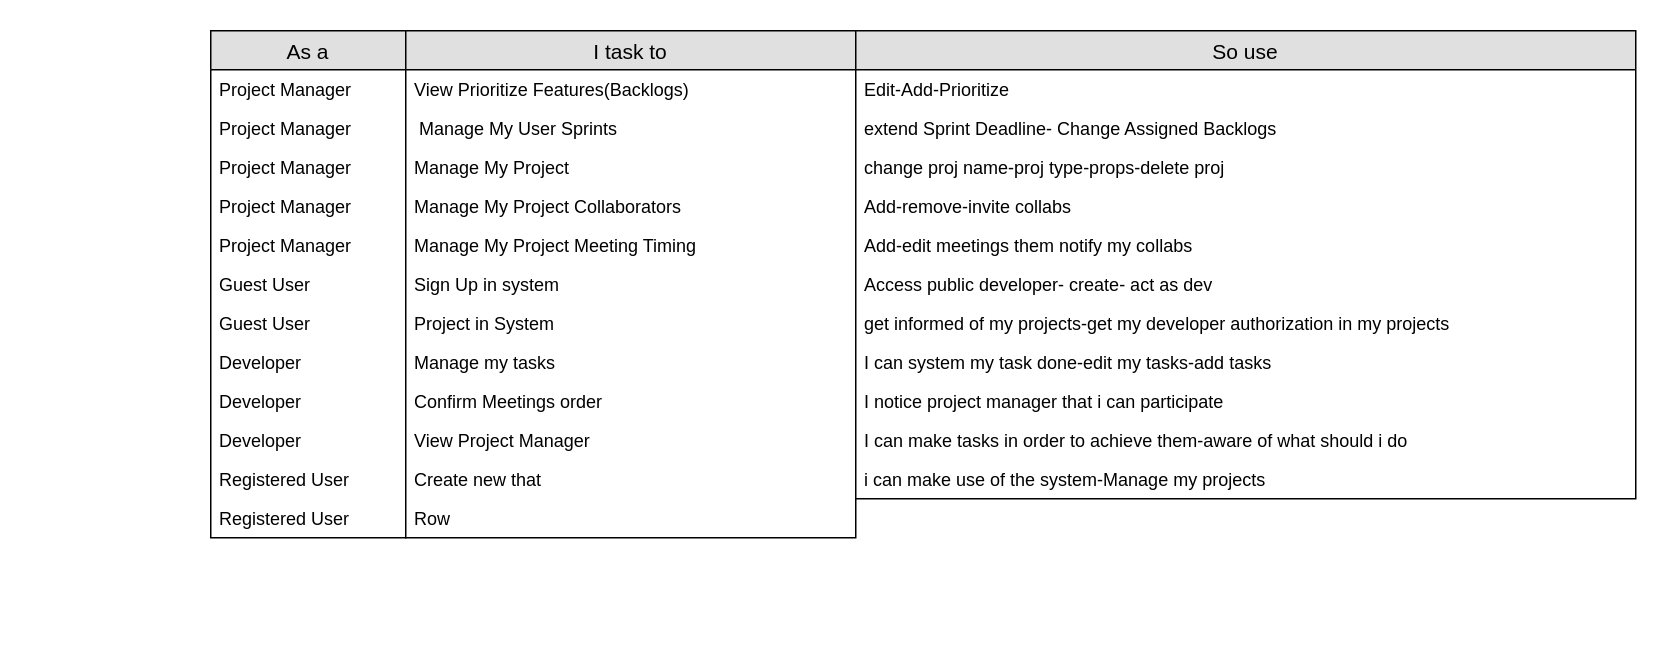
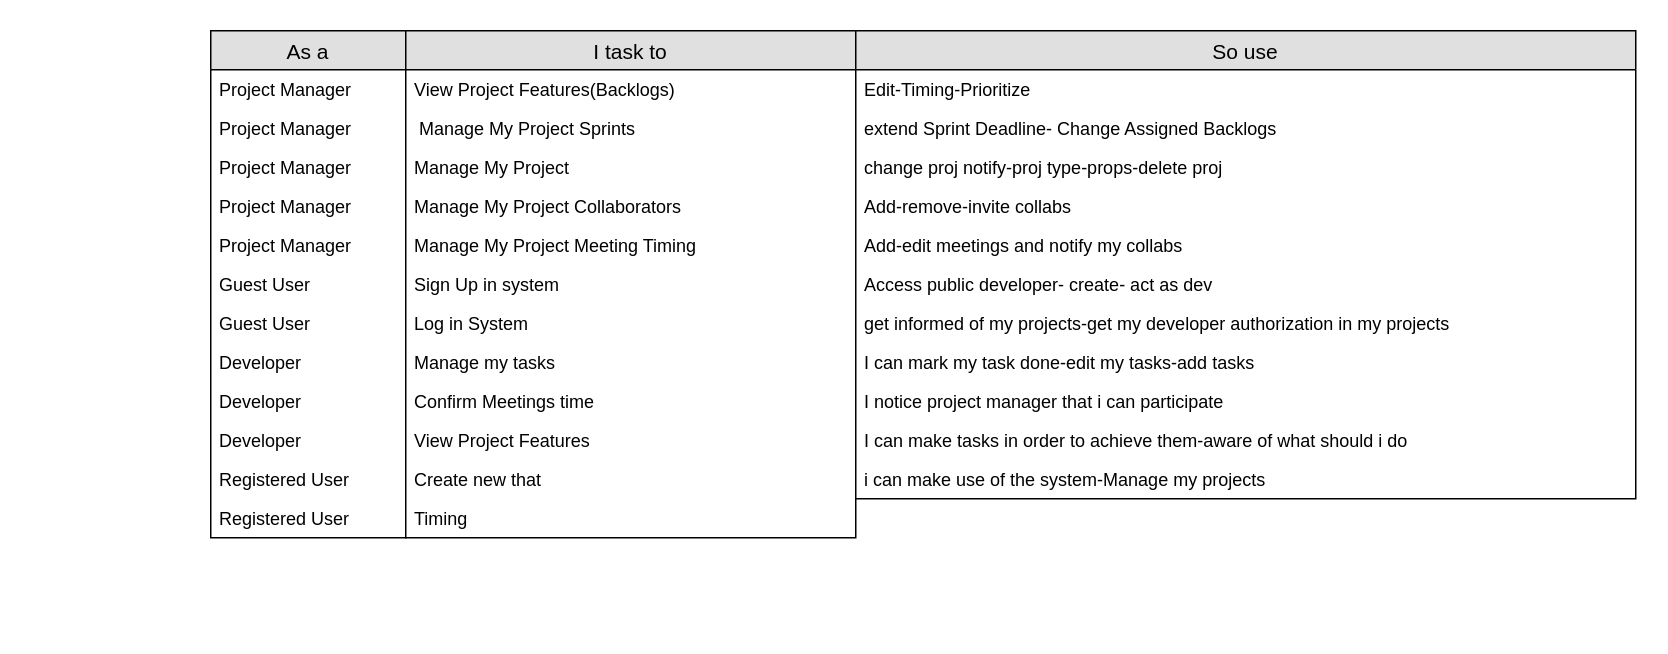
  <mxCell id="0" />
  <mxCell id="1" parent="0" />
  <mxCell id="2" value="As a" style="swimlane;fontStyle=0;childLayout=stackLayout;horizontal=1;startSize=26;fillColor=#e0e0e0;horizontalStack=0;resizeParent=1;resizeParentMax=0;resizeLast=0;collapsible=1;marginBottom=0;swimlaneFillColor=#ffffff;align=center;fontSize=14;" vertex="1" parent="1"><mxGeometry x="140" y="20" width="130" height="338" as="geometry" /></mxCell>
  <mxCell id="3" value="Project Manager" style="text;strokeColor=none;fillColor=none;spacingLeft=4;spacingRight=4;overflow=hidden;rotatable=0;points=[[0,0.5],[1,0.5]];portConstraint=eastwest;fontSize=12;" vertex="1" parent="2"><mxGeometry y="26" width="130" height="26" as="geometry" /></mxCell>
  <mxCell id="4" value="Project Manager" style="text;strokeColor=none;fillColor=none;spacingLeft=4;spacingRight=4;overflow=hidden;rotatable=0;points=[[0,0.5],[1,0.5]];portConstraint=eastwest;fontSize=12;" vertex="1" parent="2"><mxGeometry y="52" width="130" height="26" as="geometry" /></mxCell>
  <mxCell id="5" value="Project Manager" style="text;strokeColor=none;fillColor=none;spacingLeft=4;spacingRight=4;overflow=hidden;rotatable=0;points=[[0,0.5],[1,0.5]];portConstraint=eastwest;fontSize=12;" vertex="1" parent="2"><mxGeometry y="78" width="130" height="26" as="geometry" /></mxCell>
  <mxCell id="6" value="Project Manager" style="text;strokeColor=none;fillColor=none;spacingLeft=4;spacingRight=4;overflow=hidden;rotatable=0;points=[[0,0.5],[1,0.5]];portConstraint=eastwest;fontSize=12;" vertex="1" parent="2"><mxGeometry y="104" width="130" height="26" as="geometry" /></mxCell>
  <mxCell id="7" value="Project Manager" style="text;strokeColor=none;fillColor=none;spacingLeft=4;spacingRight=4;overflow=hidden;rotatable=0;points=[[0,0.5],[1,0.5]];portConstraint=eastwest;fontSize=12;" vertex="1" parent="2"><mxGeometry y="130" width="130" height="26" as="geometry" /></mxCell>
  <mxCell id="8" value="Guest User" style="text;strokeColor=none;fillColor=none;spacingLeft=4;spacingRight=4;overflow=hidden;rotatable=0;points=[[0,0.5],[1,0.5]];portConstraint=eastwest;fontSize=12;" vertex="1" parent="2"><mxGeometry y="156" width="130" height="26" as="geometry" /></mxCell>
  <mxCell id="9" value="Guest User" style="text;strokeColor=none;fillColor=none;spacingLeft=4;spacingRight=4;overflow=hidden;rotatable=0;points=[[0,0.5],[1,0.5]];portConstraint=eastwest;fontSize=12;" vertex="1" parent="2"><mxGeometry y="182" width="130" height="26" as="geometry" /></mxCell>
  <mxCell id="10" value="Developer" style="text;strokeColor=none;fillColor=none;spacingLeft=4;spacingRight=4;overflow=hidden;rotatable=0;points=[[0,0.5],[1,0.5]];portConstraint=eastwest;fontSize=12;" vertex="1" parent="2"><mxGeometry y="208" width="130" height="26" as="geometry" /></mxCell>
  <mxCell id="11" value="Developer" style="text;strokeColor=none;fillColor=none;spacingLeft=4;spacingRight=4;overflow=hidden;rotatable=0;points=[[0,0.5],[1,0.5]];portConstraint=eastwest;fontSize=12;" vertex="1" parent="2"><mxGeometry y="234" width="130" height="26" as="geometry" /></mxCell>
  <mxCell id="12" value="Developer" style="text;strokeColor=none;fillColor=none;spacingLeft=4;spacingRight=4;overflow=hidden;rotatable=0;points=[[0,0.5],[1,0.5]];portConstraint=eastwest;fontSize=12;" vertex="1" parent="2"><mxGeometry y="260" width="130" height="26" as="geometry" /></mxCell>
  <mxCell id="13" value="Registered User" style="text;strokeColor=none;fillColor=none;spacingLeft=4;spacingRight=4;overflow=hidden;rotatable=0;points=[[0,0.5],[1,0.5]];portConstraint=eastwest;fontSize=12;" vertex="1" parent="2"><mxGeometry y="286" width="130" height="26" as="geometry" /></mxCell>
  <mxCell id="14" value="Registered User" style="text;strokeColor=none;fillColor=none;spacingLeft=4;spacingRight=4;overflow=hidden;rotatable=0;points=[[0,0.5],[1,0.5]];portConstraint=eastwest;fontSize=12;" vertex="1" parent="2"><mxGeometry y="312" width="130" height="26" as="geometry" /></mxCell>
  <mxCell id="15" value="" style="text;fillColor=none;align=left;verticalAlign=middle;spacingTop=-1;spacingLeft=4;spacingRight=4;rotatable=0;labelPosition=right;points=[];portConstraint=eastwest;fontSize=12;" vertex="1" parent="1"><mxGeometry x="140" y="400" width="20" height="14" as="geometry" /></mxCell>
  <mxCell id="16" value="" style="text;fillColor=none;align=left;verticalAlign=middle;spacingTop=-1;spacingLeft=4;spacingRight=4;rotatable=0;labelPosition=right;points=[];portConstraint=eastwest;fontSize=12;" vertex="1" parent="1"><mxGeometry x="20" y="376" width="480" height="14" as="geometry" /></mxCell>
  <mxCell id="17" value="I task to" style="swimlane;fontStyle=0;childLayout=stackLayout;horizontal=1;startSize=26;fillColor=#e0e0e0;horizontalStack=0;resizeParent=1;resizeParentMax=0;resizeLast=0;collapsible=1;marginBottom=0;swimlaneFillColor=#ffffff;align=center;fontSize=14;" vertex="1" parent="1"><mxGeometry x="270" y="20" width="300" height="338" as="geometry" /></mxCell>
- <mxCell id="18" value="View Prioritize Features(Backlogs)" style="text;strokeColor=none;fillColor=none;spacingLeft=4;spacingRight=4;overflow=hidden;rotatable=0;points=[[0,0.5],[1,0.5]];portConstraint=eastwest;fontSize=12;" vertex="1" parent="17"><mxGeometry y="26" width="300" height="26" as="geometry" /></mxCell>
- <mxCell id="19" value=" Manage My User Sprints" style="text;strokeColor=none;fillColor=none;spacingLeft=4;spacingRight=4;overflow=hidden;rotatable=0;points=[[0,0.5],[1,0.5]];portConstraint=eastwest;fontSize=12;" vertex="1" parent="17"><mxGeometry y="52" width="300" height="26" as="geometry" /></mxCell>
+ <mxCell id="18" value="View Project Features(Backlogs)" style="text;strokeColor=none;fillColor=none;spacingLeft=4;spacingRight=4;overflow=hidden;rotatable=0;points=[[0,0.5],[1,0.5]];portConstraint=eastwest;fontSize=12;" vertex="1" parent="17"><mxGeometry y="26" width="300" height="26" as="geometry" /></mxCell>
+ <mxCell id="19" value=" Manage My Project Sprints" style="text;strokeColor=none;fillColor=none;spacingLeft=4;spacingRight=4;overflow=hidden;rotatable=0;points=[[0,0.5],[1,0.5]];portConstraint=eastwest;fontSize=12;" vertex="1" parent="17"><mxGeometry y="52" width="300" height="26" as="geometry" /></mxCell>
  <mxCell id="20" value="Manage My Project " style="text;strokeColor=none;fillColor=none;spacingLeft=4;spacingRight=4;overflow=hidden;rotatable=0;points=[[0,0.5],[1,0.5]];portConstraint=eastwest;fontSize=12;" vertex="1" parent="17"><mxGeometry y="78" width="300" height="26" as="geometry" /></mxCell>
  <mxCell id="21" value="Manage My Project Collaborators" style="text;strokeColor=none;fillColor=none;spacingLeft=4;spacingRight=4;overflow=hidden;rotatable=0;points=[[0,0.5],[1,0.5]];portConstraint=eastwest;fontSize=12;" vertex="1" parent="17"><mxGeometry y="104" width="300" height="26" as="geometry" /></mxCell>
  <mxCell id="22" value="Manage My Project Meeting Timing" style="text;strokeColor=none;fillColor=none;spacingLeft=4;spacingRight=4;overflow=hidden;rotatable=0;points=[[0,0.5],[1,0.5]];portConstraint=eastwest;fontSize=12;" vertex="1" parent="17"><mxGeometry y="130" width="300" height="26" as="geometry" /></mxCell>
  <mxCell id="23" value="Sign Up in system" style="text;strokeColor=none;fillColor=none;spacingLeft=4;spacingRight=4;overflow=hidden;rotatable=0;points=[[0,0.5],[1,0.5]];portConstraint=eastwest;fontSize=12;" vertex="1" parent="17"><mxGeometry y="156" width="300" height="26" as="geometry" /></mxCell>
- <mxCell id="24" value="Project in System" style="text;strokeColor=none;fillColor=none;spacingLeft=4;spacingRight=4;overflow=hidden;rotatable=0;points=[[0,0.5],[1,0.5]];portConstraint=eastwest;fontSize=12;" vertex="1" parent="17"><mxGeometry y="182" width="300" height="26" as="geometry" /></mxCell>
+ <mxCell id="24" value="Log in System" style="text;strokeColor=none;fillColor=none;spacingLeft=4;spacingRight=4;overflow=hidden;rotatable=0;points=[[0,0.5],[1,0.5]];portConstraint=eastwest;fontSize=12;" vertex="1" parent="17"><mxGeometry y="182" width="300" height="26" as="geometry" /></mxCell>
  <mxCell id="25" value="Manage my tasks" style="text;strokeColor=none;fillColor=none;spacingLeft=4;spacingRight=4;overflow=hidden;rotatable=0;points=[[0,0.5],[1,0.5]];portConstraint=eastwest;fontSize=12;" vertex="1" parent="17"><mxGeometry y="208" width="300" height="26" as="geometry" /></mxCell>
- <mxCell id="26" value="Confirm Meetings order" style="text;strokeColor=none;fillColor=none;spacingLeft=4;spacingRight=4;overflow=hidden;rotatable=0;points=[[0,0.5],[1,0.5]];portConstraint=eastwest;fontSize=12;" vertex="1" parent="17"><mxGeometry y="234" width="300" height="26" as="geometry" /></mxCell>
- <mxCell id="27" value="View Project Manager" style="text;strokeColor=none;fillColor=none;spacingLeft=4;spacingRight=4;overflow=hidden;rotatable=0;points=[[0,0.5],[1,0.5]];portConstraint=eastwest;fontSize=12;" vertex="1" parent="17"><mxGeometry y="260" width="300" height="26" as="geometry" /></mxCell>
+ <mxCell id="26" value="Confirm Meetings time" style="text;strokeColor=none;fillColor=none;spacingLeft=4;spacingRight=4;overflow=hidden;rotatable=0;points=[[0,0.5],[1,0.5]];portConstraint=eastwest;fontSize=12;" vertex="1" parent="17"><mxGeometry y="234" width="300" height="26" as="geometry" /></mxCell>
+ <mxCell id="27" value="View Project Features" style="text;strokeColor=none;fillColor=none;spacingLeft=4;spacingRight=4;overflow=hidden;rotatable=0;points=[[0,0.5],[1,0.5]];portConstraint=eastwest;fontSize=12;" vertex="1" parent="17"><mxGeometry y="260" width="300" height="26" as="geometry" /></mxCell>
  <mxCell id="28" value="Create new that" style="text;strokeColor=none;fillColor=none;spacingLeft=4;spacingRight=4;overflow=hidden;rotatable=0;points=[[0,0.5],[1,0.5]];portConstraint=eastwest;fontSize=12;" vertex="1" parent="17"><mxGeometry y="286" width="300" height="26" as="geometry" /></mxCell>
- <mxCell id="29" value="Row" style="text;strokeColor=none;fillColor=none;spacingLeft=4;spacingRight=4;overflow=hidden;rotatable=0;points=[[0,0.5],[1,0.5]];portConstraint=eastwest;fontSize=12;" vertex="1" parent="17"><mxGeometry y="312" width="300" height="26" as="geometry" /></mxCell>
+ <mxCell id="29" value="Timing" style="text;strokeColor=none;fillColor=none;spacingLeft=4;spacingRight=4;overflow=hidden;rotatable=0;points=[[0,0.5],[1,0.5]];portConstraint=eastwest;fontSize=12;" vertex="1" parent="17"><mxGeometry y="312" width="300" height="26" as="geometry" /></mxCell>
  <mxCell id="30" value="So use" style="swimlane;fontStyle=0;childLayout=stackLayout;horizontal=1;startSize=26;fillColor=#e0e0e0;horizontalStack=0;resizeParent=1;resizeParentMax=0;resizeLast=0;collapsible=1;marginBottom=0;swimlaneFillColor=#ffffff;align=center;fontSize=14;" vertex="1" parent="1"><mxGeometry x="570" y="20" width="520" height="312" as="geometry" /></mxCell>
- <mxCell id="31" value="Edit-Add-Prioritize" style="text;strokeColor=none;fillColor=none;spacingLeft=4;spacingRight=4;overflow=hidden;rotatable=0;points=[[0,0.5],[1,0.5]];portConstraint=eastwest;fontSize=12;" vertex="1" parent="30"><mxGeometry y="26" width="520" height="26" as="geometry" /></mxCell>
+ <mxCell id="31" value="Edit-Timing-Prioritize" style="text;strokeColor=none;fillColor=none;spacingLeft=4;spacingRight=4;overflow=hidden;rotatable=0;points=[[0,0.5],[1,0.5]];portConstraint=eastwest;fontSize=12;" vertex="1" parent="30"><mxGeometry y="26" width="520" height="26" as="geometry" /></mxCell>
  <mxCell id="32" value="extend Sprint Deadline- Change Assigned Backlogs" style="text;strokeColor=none;fillColor=none;spacingLeft=4;spacingRight=4;overflow=hidden;rotatable=0;points=[[0,0.5],[1,0.5]];portConstraint=eastwest;fontSize=12;" vertex="1" parent="30"><mxGeometry y="52" width="520" height="26" as="geometry" /></mxCell>
- <mxCell id="33" value="change proj name-proj type-props-delete proj" style="text;strokeColor=none;fillColor=none;spacingLeft=4;spacingRight=4;overflow=hidden;rotatable=0;points=[[0,0.5],[1,0.5]];portConstraint=eastwest;fontSize=12;" vertex="1" parent="30"><mxGeometry y="78" width="520" height="26" as="geometry" /></mxCell>
+ <mxCell id="33" value="change proj notify-proj type-props-delete proj" style="text;strokeColor=none;fillColor=none;spacingLeft=4;spacingRight=4;overflow=hidden;rotatable=0;points=[[0,0.5],[1,0.5]];portConstraint=eastwest;fontSize=12;" vertex="1" parent="30"><mxGeometry y="78" width="520" height="26" as="geometry" /></mxCell>
  <mxCell id="34" value="Add-remove-invite collabs" style="text;strokeColor=none;fillColor=none;spacingLeft=4;spacingRight=4;overflow=hidden;rotatable=0;points=[[0,0.5],[1,0.5]];portConstraint=eastwest;fontSize=12;" vertex="1" parent="30"><mxGeometry y="104" width="520" height="26" as="geometry" /></mxCell>
- <mxCell id="35" value="Add-edit meetings them notify my collabs" style="text;strokeColor=none;fillColor=none;spacingLeft=4;spacingRight=4;overflow=hidden;rotatable=0;points=[[0,0.5],[1,0.5]];portConstraint=eastwest;fontSize=12;" vertex="1" parent="30"><mxGeometry y="130" width="520" height="26" as="geometry" /></mxCell>
+ <mxCell id="35" value="Add-edit meetings and notify my collabs" style="text;strokeColor=none;fillColor=none;spacingLeft=4;spacingRight=4;overflow=hidden;rotatable=0;points=[[0,0.5],[1,0.5]];portConstraint=eastwest;fontSize=12;" vertex="1" parent="30"><mxGeometry y="130" width="520" height="26" as="geometry" /></mxCell>
  <mxCell id="36" value="Access public developer- create- act as dev" style="text;strokeColor=none;fillColor=none;spacingLeft=4;spacingRight=4;overflow=hidden;rotatable=0;points=[[0,0.5],[1,0.5]];portConstraint=eastwest;fontSize=12;" vertex="1" parent="30"><mxGeometry y="156" width="520" height="26" as="geometry" /></mxCell>
  <mxCell id="37" value="get informed of my projects-get my developer authorization in my projects" style="text;strokeColor=none;fillColor=none;spacingLeft=4;spacingRight=4;overflow=hidden;rotatable=0;points=[[0,0.5],[1,0.5]];portConstraint=eastwest;fontSize=12;" vertex="1" parent="30"><mxGeometry y="182" width="520" height="26" as="geometry" /></mxCell>
- <mxCell id="38" value="I can system my task done-edit my tasks-add tasks" style="text;strokeColor=none;fillColor=none;spacingLeft=4;spacingRight=4;overflow=hidden;rotatable=0;points=[[0,0.5],[1,0.5]];portConstraint=eastwest;fontSize=12;" vertex="1" parent="30"><mxGeometry y="208" width="520" height="26" as="geometry" /></mxCell>
+ <mxCell id="38" value="I can mark my task done-edit my tasks-add tasks" style="text;strokeColor=none;fillColor=none;spacingLeft=4;spacingRight=4;overflow=hidden;rotatable=0;points=[[0,0.5],[1,0.5]];portConstraint=eastwest;fontSize=12;" vertex="1" parent="30"><mxGeometry y="208" width="520" height="26" as="geometry" /></mxCell>
  <mxCell id="39" value="I notice project manager that i can participate" style="text;strokeColor=none;fillColor=none;spacingLeft=4;spacingRight=4;overflow=hidden;rotatable=0;points=[[0,0.5],[1,0.5]];portConstraint=eastwest;fontSize=12;" vertex="1" parent="30"><mxGeometry y="234" width="520" height="26" as="geometry" /></mxCell>
  <mxCell id="40" value="I can make tasks in order to achieve them-aware of what should i do" style="text;strokeColor=none;fillColor=none;spacingLeft=4;spacingRight=4;overflow=hidden;rotatable=0;points=[[0,0.5],[1,0.5]];portConstraint=eastwest;fontSize=12;" vertex="1" parent="30"><mxGeometry y="260" width="520" height="26" as="geometry" /></mxCell>
  <mxCell id="41" value="i can make use of the system-Manage my projects" style="text;strokeColor=none;fillColor=none;spacingLeft=4;spacingRight=4;overflow=hidden;rotatable=0;points=[[0,0.5],[1,0.5]];portConstraint=eastwest;fontSize=12;" vertex="1" parent="30"><mxGeometry y="286" width="520" height="26" as="geometry" /></mxCell>
